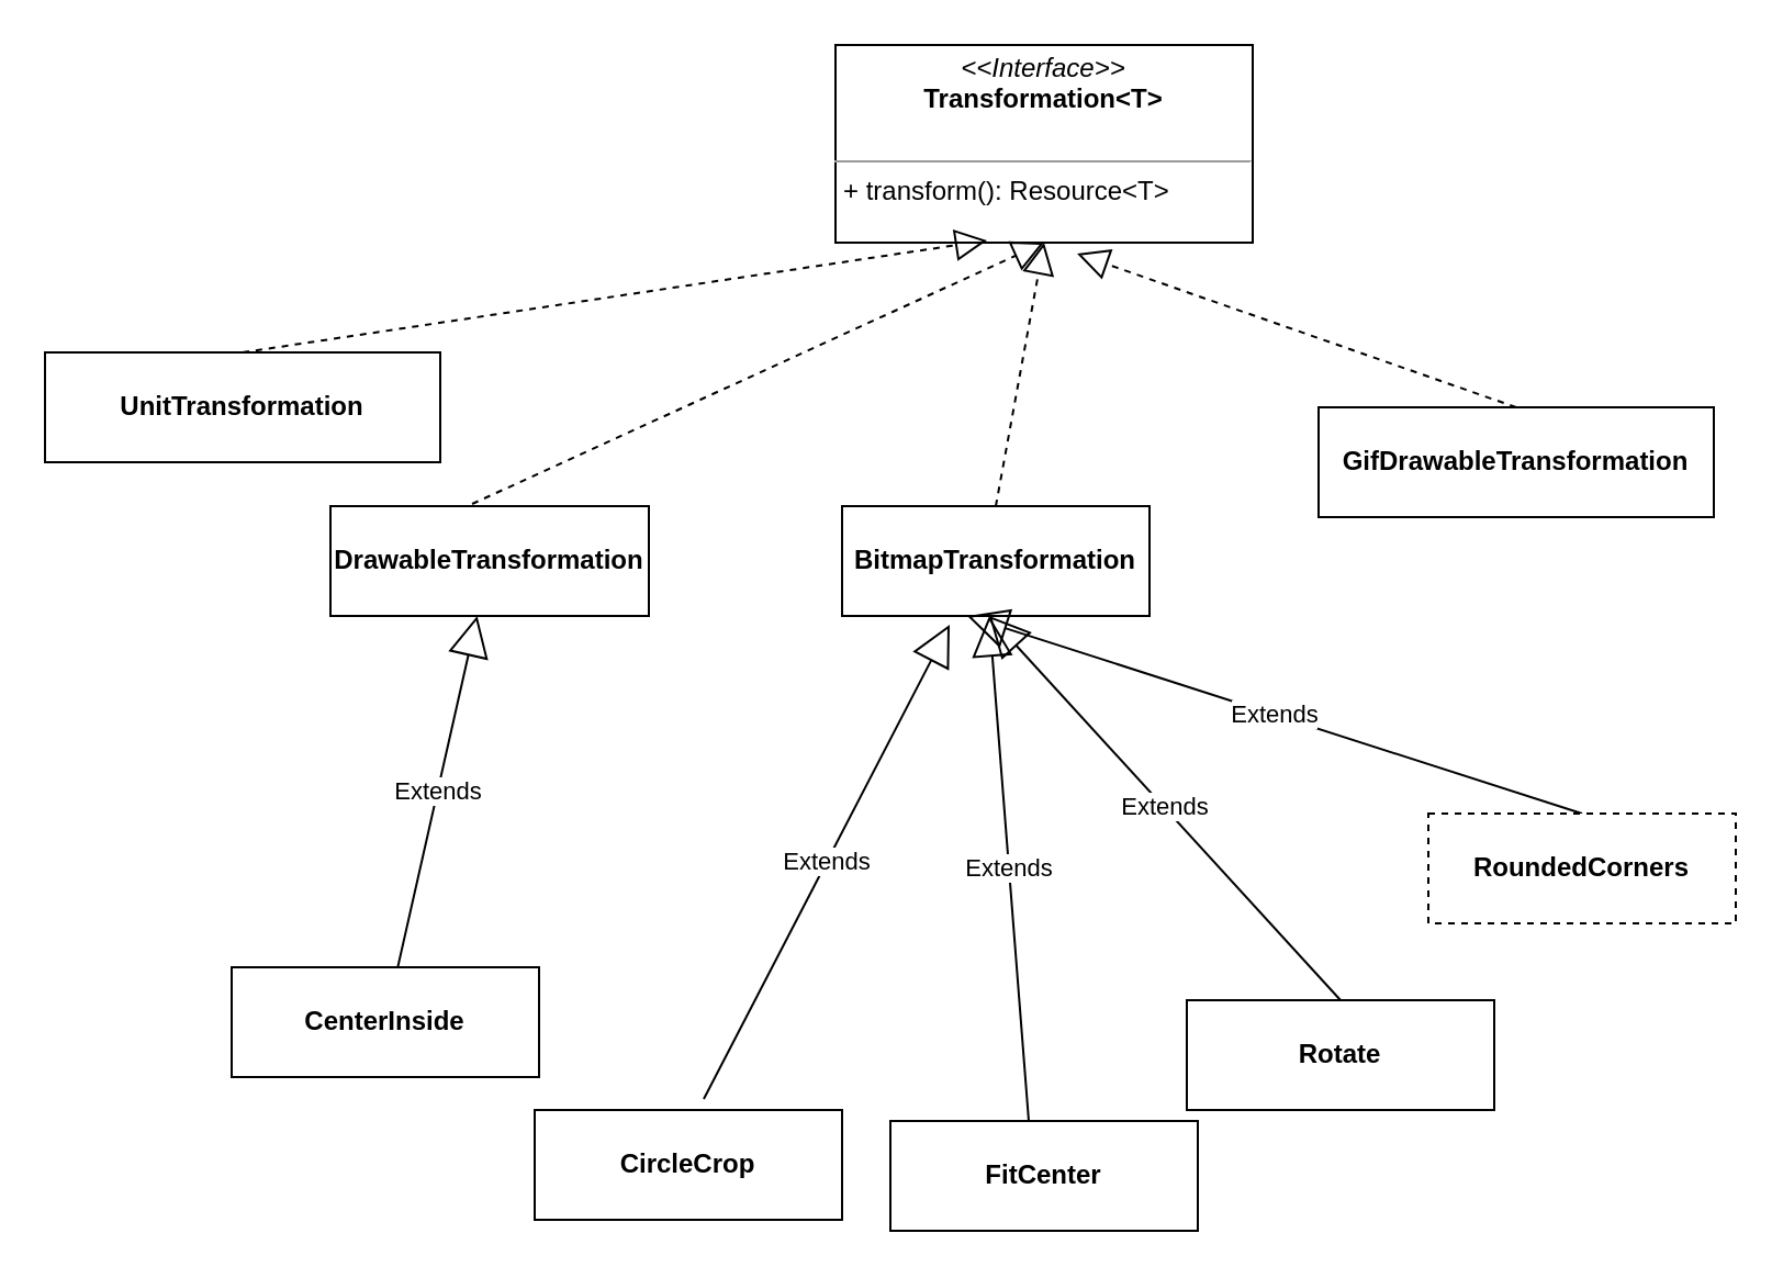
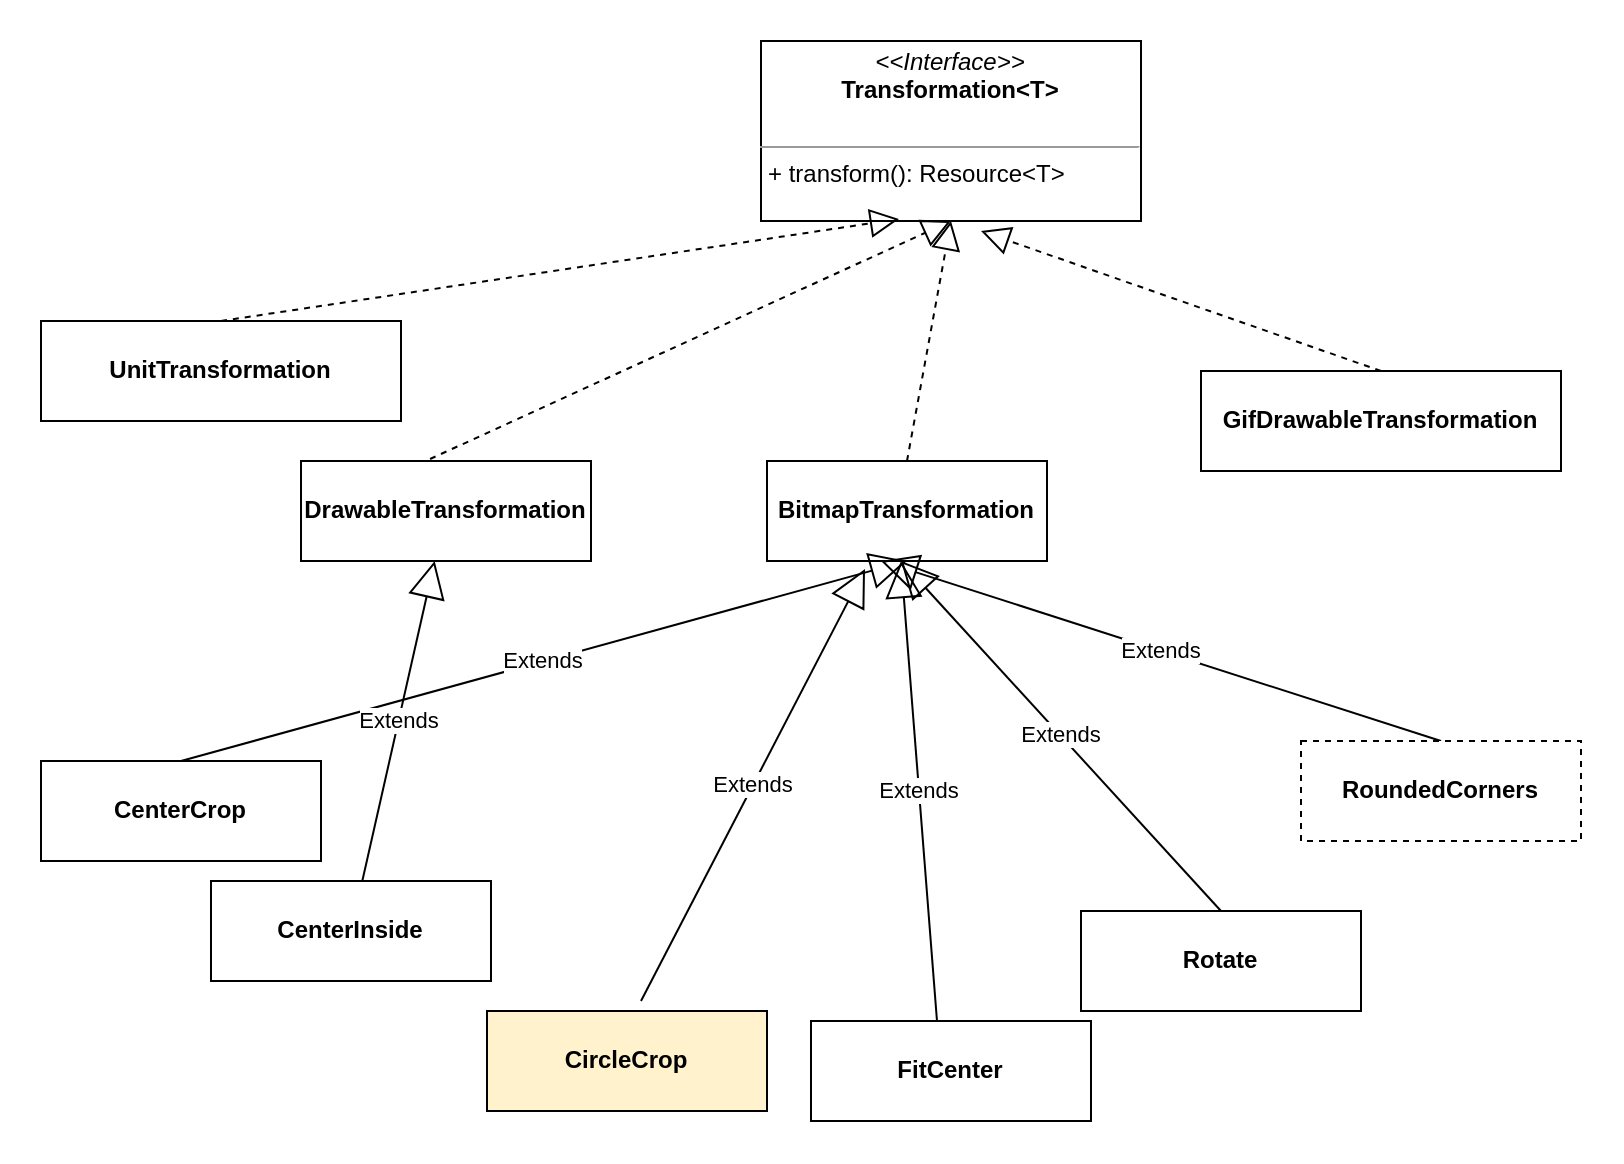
  <mxCell id="0" />
  <mxCell id="1" parent="0" />
  <mxCell id="2" value="&lt;p style=&quot;margin: 0px ; margin-top: 4px ; text-align: center&quot;&gt;&lt;i&gt;&amp;lt;&amp;lt;Interface&amp;gt;&amp;gt;&lt;/i&gt;&lt;br&gt;&lt;b&gt;Transformation&amp;lt;T&amp;gt;&lt;/b&gt;&lt;/p&gt;&lt;p style=&quot;margin: 0px ; margin-left: 4px&quot;&gt;&lt;br&gt;&lt;/p&gt;&lt;hr size=&quot;1&quot;&gt;&lt;p style=&quot;margin: 0px ; margin-left: 4px&quot;&gt;+ transform(): Resource&amp;lt;T&amp;gt;&lt;br&gt;&lt;/p&gt;" style="verticalAlign=top;align=left;overflow=fill;fontSize=12;fontFamily=Helvetica;html=1;" parent="1" vertex="1"><mxGeometry x="380" y="20" width="190" height="90" as="geometry" /></mxCell>
  <mxCell id="3" value="&lt;p style=&quot;margin: 0px ; margin-top: 4px ; text-align: center&quot;&gt;&lt;br&gt;&lt;b&gt;BitmapTransformation&lt;/b&gt;&lt;/p&gt;" style="verticalAlign=top;align=left;overflow=fill;fontSize=12;fontFamily=Helvetica;html=1;" parent="1" vertex="1"><mxGeometry x="383" y="230" width="140" height="50" as="geometry" /></mxCell>
  <mxCell id="4" value="" style="endArrow=block;dashed=1;endFill=0;endSize=12;html=1;exitX=0.5;exitY=0;exitDx=0;exitDy=0;entryX=0.5;entryY=1;entryDx=0;entryDy=0;" parent="1" source="3" target="2" edge="1"><mxGeometry width="160" relative="1" as="geometry"><mxPoint x="310" y="200" as="sourcePoint" /><mxPoint x="470" y="200" as="targetPoint" /></mxGeometry></mxCell>
+ <mxCell id="5" value="&lt;p style=&quot;margin: 0px ; margin-top: 4px ; text-align: center&quot;&gt;&lt;br&gt;&lt;b&gt;CenterCrop&lt;/b&gt;&lt;/p&gt;" style="verticalAlign=top;align=left;overflow=fill;fontSize=12;fontFamily=Helvetica;html=1;" parent="1" vertex="1"><mxGeometry x="20" y="380" width="140" height="50" as="geometry" /></mxCell>
+ <mxCell id="6" value="Extends" style="endArrow=block;endSize=16;endFill=0;html=1;exitX=0.5;exitY=0;exitDx=0;exitDy=0;entryX=0.5;entryY=1;entryDx=0;entryDy=0;" parent="1" source="5" target="3" edge="1"><mxGeometry width="160" relative="1" as="geometry"><mxPoint x="300" y="460" as="sourcePoint" /><mxPoint x="460" y="460" as="targetPoint" /></mxGeometry></mxCell>
  <mxCell id="7" value="&lt;p style=&quot;margin: 0px ; margin-top: 4px ; text-align: center&quot;&gt;&lt;br&gt;&lt;b&gt;CenterInside&lt;/b&gt;&lt;/p&gt;" style="verticalAlign=top;align=left;overflow=fill;fontSize=12;fontFamily=Helvetica;html=1;" parent="1" vertex="1"><mxGeometry x="105" y="440" width="140" height="50" as="geometry" /></mxCell>
  <mxCell id="8" value="Extends" style="endArrow=block;endSize=16;endFill=0;html=1;exitX=0.5;exitY=0;exitDx=0;exitDy=0;" parent="1" source="12" edge="1"><mxGeometry width="160" relative="1" as="geometry"><mxPoint x="380" y="370" as="sourcePoint" /><mxPoint x="440" y="280" as="targetPoint" /></mxGeometry></mxCell>
- <mxCell id="9" value="&lt;p style=&quot;margin: 0px ; margin-top: 4px ; text-align: center&quot;&gt;&lt;br&gt;&lt;b&gt;CircleCrop&lt;/b&gt;&lt;/p&gt;" style="verticalAlign=top;align=left;overflow=fill;fontSize=12;fontFamily=Helvetica;html=1;" parent="1" vertex="1"><mxGeometry x="243" y="505" width="140" height="50" as="geometry" /></mxCell>
+ <mxCell id="9" value="&lt;p style=&quot;margin: 0px ; margin-top: 4px ; text-align: center&quot;&gt;&lt;br&gt;&lt;b&gt;CircleCrop&lt;/b&gt;&lt;/p&gt;" style="verticalAlign=top;align=left;overflow=fill;fontSize=12;fontFamily=Helvetica;html=1;fillColor=#fff2cc;" parent="1" vertex="1"><mxGeometry x="243" y="505" width="140" height="50" as="geometry" /></mxCell>
  <mxCell id="10" value="&lt;p style=&quot;margin: 0px ; margin-top: 4px ; text-align: center&quot;&gt;&lt;br&gt;&lt;b&gt;FitCenter&lt;/b&gt;&lt;/p&gt;" style="verticalAlign=top;align=left;overflow=fill;fontSize=12;fontFamily=Helvetica;html=1;" parent="1" vertex="1"><mxGeometry x="405" y="510" width="140" height="50" as="geometry" /></mxCell>
  <mxCell id="11" value="&lt;p style=&quot;margin: 0px ; margin-top: 4px ; text-align: center&quot;&gt;&lt;br&gt;&lt;b&gt;Rotate&lt;/b&gt;&lt;/p&gt;" style="verticalAlign=top;align=left;overflow=fill;fontSize=12;fontFamily=Helvetica;html=1;" parent="1" vertex="1"><mxGeometry x="540" y="455" width="140" height="50" as="geometry" /></mxCell>
  <mxCell id="12" value="&lt;p style=&quot;margin: 0px ; margin-top: 4px ; text-align: center&quot;&gt;&lt;br&gt;&lt;b&gt;RoundedCorners&lt;/b&gt;&lt;/p&gt;" style="verticalAlign=top;align=left;overflow=fill;fontSize=12;fontFamily=Helvetica;html=1;dashed=1;" parent="1" vertex="1"><mxGeometry x="650" y="370" width="140" height="50" as="geometry" /></mxCell>
  <mxCell id="13" value="Extends" style="endArrow=block;endSize=16;endFill=0;html=1;" parent="1" source="7" edge="1" target="17"><mxGeometry width="160" relative="1" as="geometry"><mxPoint x="220" y="450" as="sourcePoint" /><mxPoint x="290" y="280" as="targetPoint" /></mxGeometry></mxCell>
  <mxCell id="14" value="Extends" style="endArrow=block;endSize=16;endFill=0;html=1;entryX=0.35;entryY=1.08;entryDx=0;entryDy=0;entryPerimeter=0;" parent="1" edge="1" target="3"><mxGeometry width="160" relative="1" as="geometry"><mxPoint x="320" y="500" as="sourcePoint" /><mxPoint x="300" y="280" as="targetPoint" /></mxGeometry></mxCell>
  <mxCell id="15" value="Extends" style="endArrow=block;endSize=16;endFill=0;html=1;exitX=0.45;exitY=0;exitDx=0;exitDy=0;exitPerimeter=0;" parent="1" source="10" edge="1"><mxGeometry width="160" relative="1" as="geometry"><mxPoint x="310" y="460" as="sourcePoint" /><mxPoint x="450" y="280" as="targetPoint" /></mxGeometry></mxCell>
  <mxCell id="16" value="Extends" style="endArrow=block;endSize=16;endFill=0;html=1;exitX=0.5;exitY=0;exitDx=0;exitDy=0;" parent="1" source="11" edge="1"><mxGeometry width="160" relative="1" as="geometry"><mxPoint x="430" y="420" as="sourcePoint" /><mxPoint x="450" y="280" as="targetPoint" /></mxGeometry></mxCell>
  <mxCell id="17" value="&lt;p style=&quot;margin: 0px ; margin-top: 4px ; text-align: center&quot;&gt;&lt;br&gt;&lt;b&gt;DrawableTransformation&lt;/b&gt;&lt;/p&gt;" style="verticalAlign=top;align=left;overflow=fill;fontSize=12;fontFamily=Helvetica;html=1;" parent="1" vertex="1"><mxGeometry x="150" y="230" width="145" height="50" as="geometry" /></mxCell>
  <mxCell id="18" value="&lt;p style=&quot;margin: 0px ; margin-top: 4px ; text-align: center&quot;&gt;&lt;br&gt;&lt;b&gt;GifDrawableTransformation&lt;/b&gt;&lt;/p&gt;" style="verticalAlign=top;align=left;overflow=fill;fontSize=12;fontFamily=Helvetica;html=1;" parent="1" vertex="1"><mxGeometry x="600" y="185" width="180" height="50" as="geometry" /></mxCell>
  <mxCell id="19" value="&lt;p style=&quot;margin: 0px ; margin-top: 4px ; text-align: center&quot;&gt;&lt;br&gt;&lt;b&gt;UnitTransformation&lt;/b&gt;&lt;/p&gt;" style="verticalAlign=top;align=left;overflow=fill;fontSize=12;fontFamily=Helvetica;html=1;" parent="1" vertex="1"><mxGeometry x="20" y="160" width="180" height="50" as="geometry" /></mxCell>
  <mxCell id="20" value="" style="endArrow=block;dashed=1;endFill=0;endSize=12;html=1;entryX=0.363;entryY=0.989;entryDx=0;entryDy=0;exitX=0.5;exitY=0;exitDx=0;exitDy=0;entryPerimeter=0;" parent="1" target="2" edge="1" source="19"><mxGeometry width="160" relative="1" as="geometry"><mxPoint x="660" y="110" as="sourcePoint" /><mxPoint x="820" y="110" as="targetPoint" /></mxGeometry></mxCell>
  <mxCell id="21" value="" style="endArrow=block;dashed=1;endFill=0;endSize=12;html=1;exitX=0.445;exitY=-0.02;exitDx=0;exitDy=0;exitPerimeter=0;" parent="1" source="17" edge="1"><mxGeometry width="160" relative="1" as="geometry"><mxPoint x="450" y="190" as="sourcePoint" /><mxPoint x="475" y="110" as="targetPoint" /></mxGeometry></mxCell>
  <mxCell id="22" value="" style="endArrow=block;dashed=1;endFill=0;endSize=12;html=1;exitX=0.5;exitY=0;exitDx=0;exitDy=0;entryX=0.579;entryY=1.056;entryDx=0;entryDy=0;entryPerimeter=0;" parent="1" source="18" target="2" edge="1"><mxGeometry width="160" relative="1" as="geometry"><mxPoint x="700" y="190" as="sourcePoint" /><mxPoint x="860" y="190" as="targetPoint" /></mxGeometry></mxCell>
